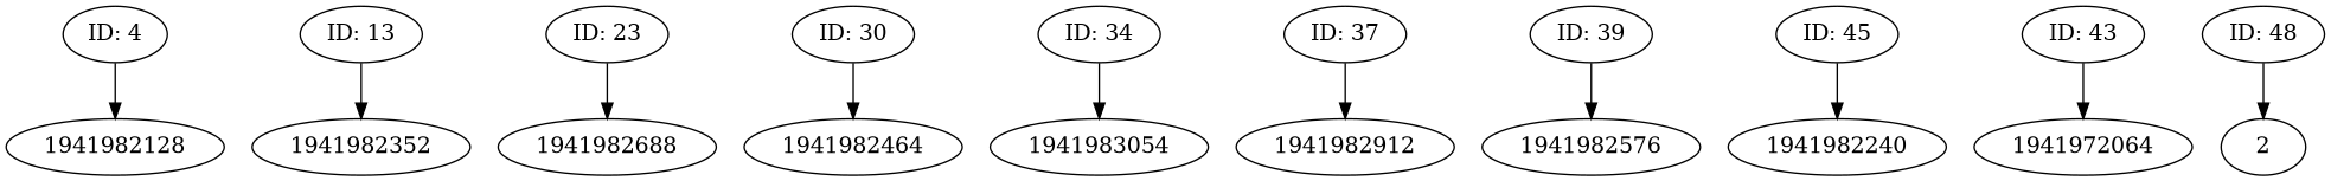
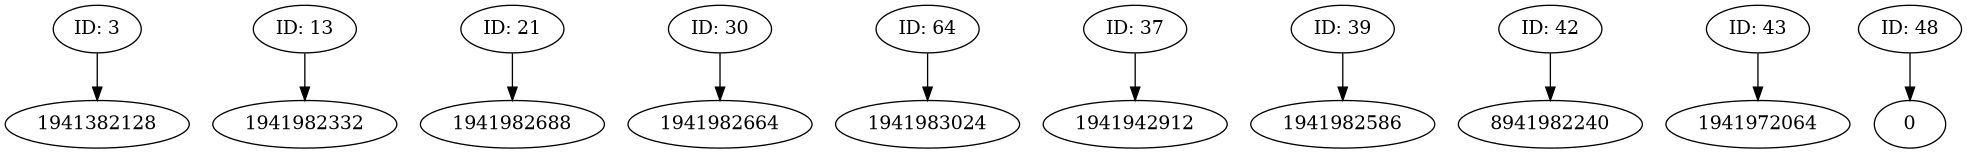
  digraph {
-   "ID: 4"
-   1941982128
+   "ID: 4" [label="ID: 3"]
+   1941982128 [label=1941382128]
    "ID: 13"
-   1941982352
-   "ID: 23"
+   1941982352 [label=1941982332]
+   "ID: 23" [label="ID: 21"]
    1941982688
    n7 [label="ID: 30"]
-   1941982464
-   "ID: 34"
-   1941983024 [label=1941983054]
+   1941982464 [label=1941982664]
+   "ID: 34" [label="ID: 64"]
+   1941983024
    "ID: 37"
-   1941982912
+   1941982912 [label=1941942912]
    "ID: 39"
-   1941982576
-   "ID: 42" [label="ID: 45"]
-   1941982240
+   1941982576 [label=1941982586]
+   "ID: 42"
+   1941982240 [label=8941982240]
    n17 [label=1941972064]
    "ID: 43"
    "ID: 48"
-   0 [label=2]
+   0
    "ID: 4" -> 1941982128 [tailport=1941982800]
    "ID: 13" -> 1941982352 [tailport=1941982128]
    "ID: 23" -> 1941982688 [tailport=1941982352]
    n7 -> 1941982464 [tailport=1941982688]
    "ID: 34" -> 1941983024 [tailport=1941982464]
    "ID: 37" -> 1941982912 [tailport=1941983024]
    "ID: 39" -> 1941982576 [tailport=1941982912]
    "ID: 42" -> 1941982240 [tailport=1941982576]
    "ID: 43" -> n17 [tailport=1941982240]
    "ID: 48" -> 0 [tailport=1941982064]
  }
